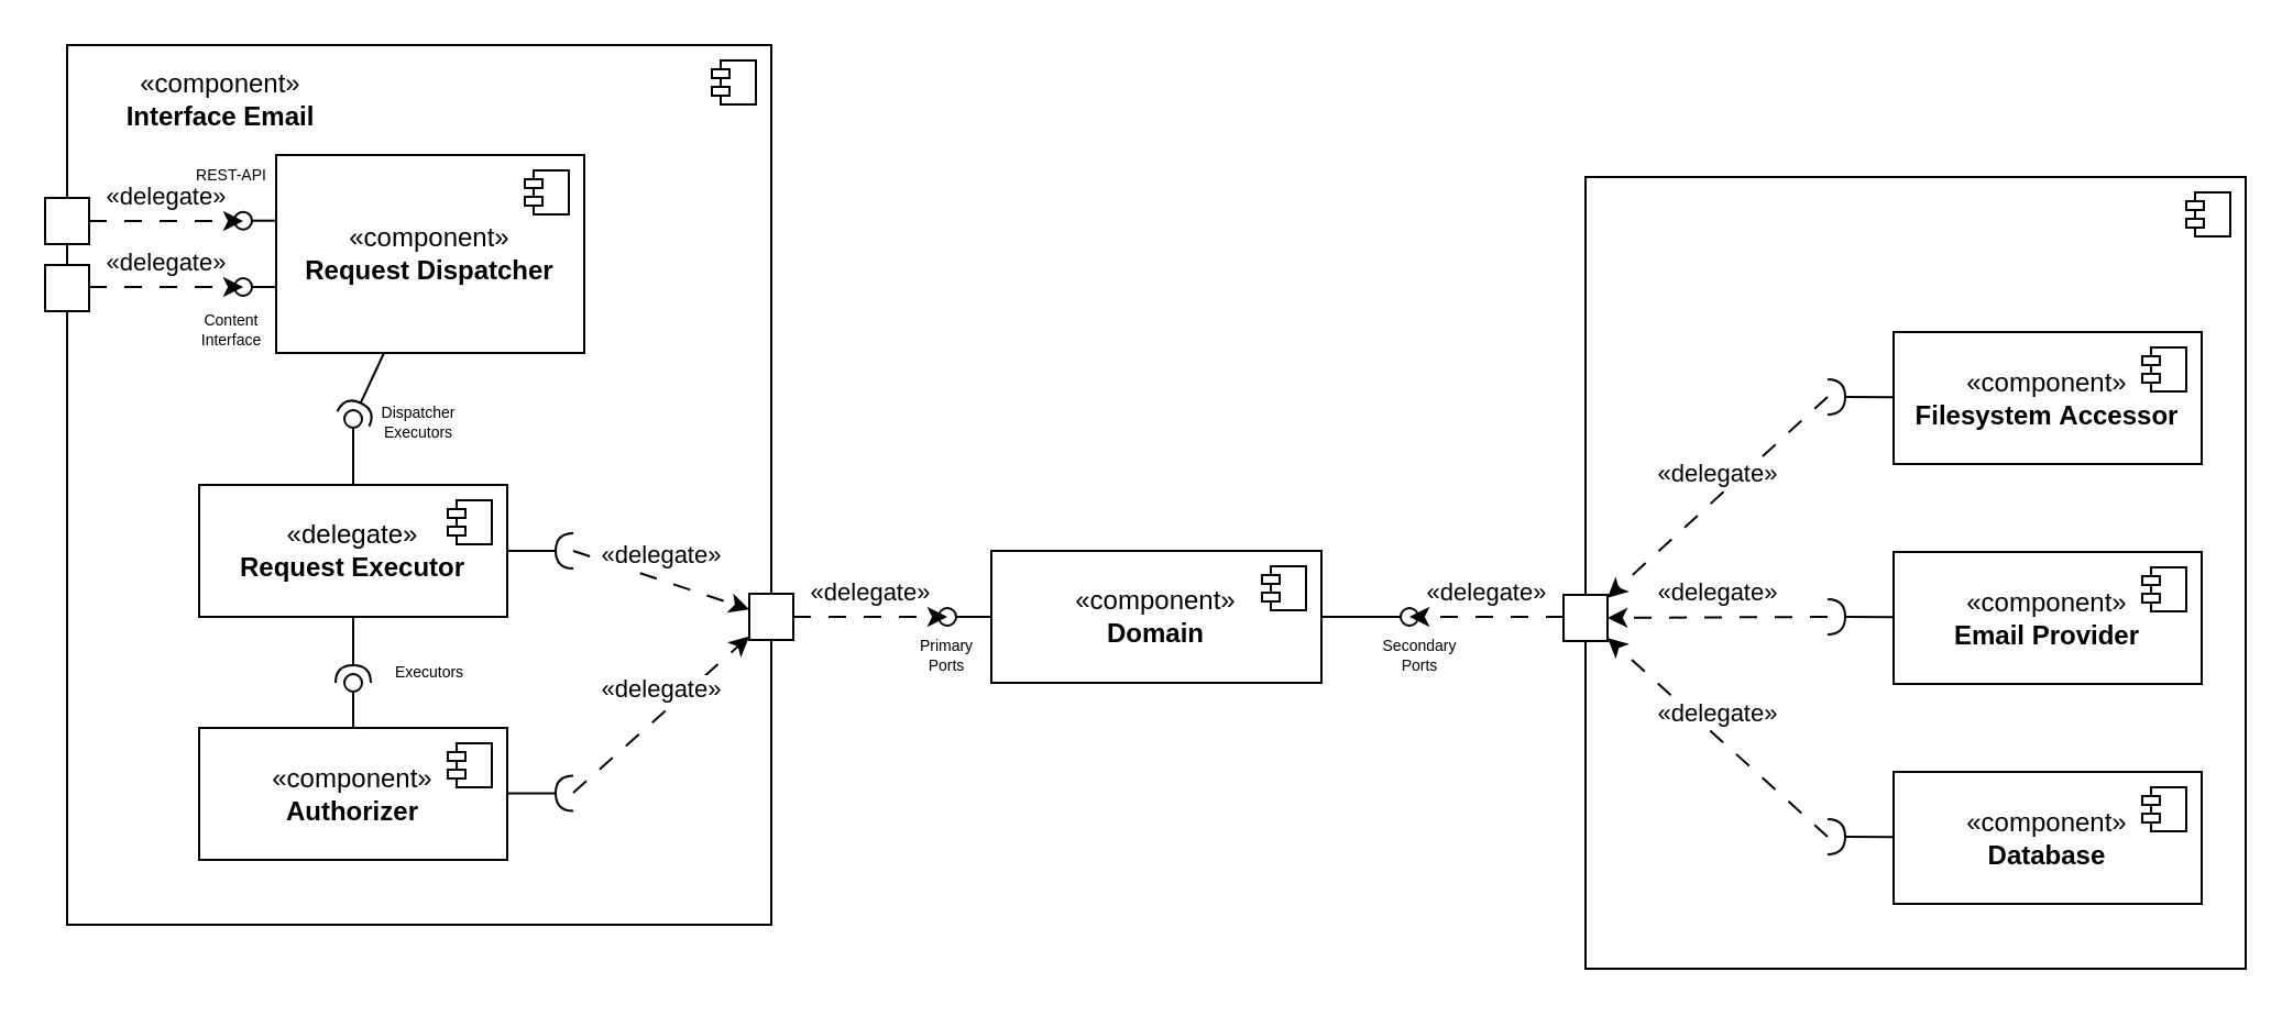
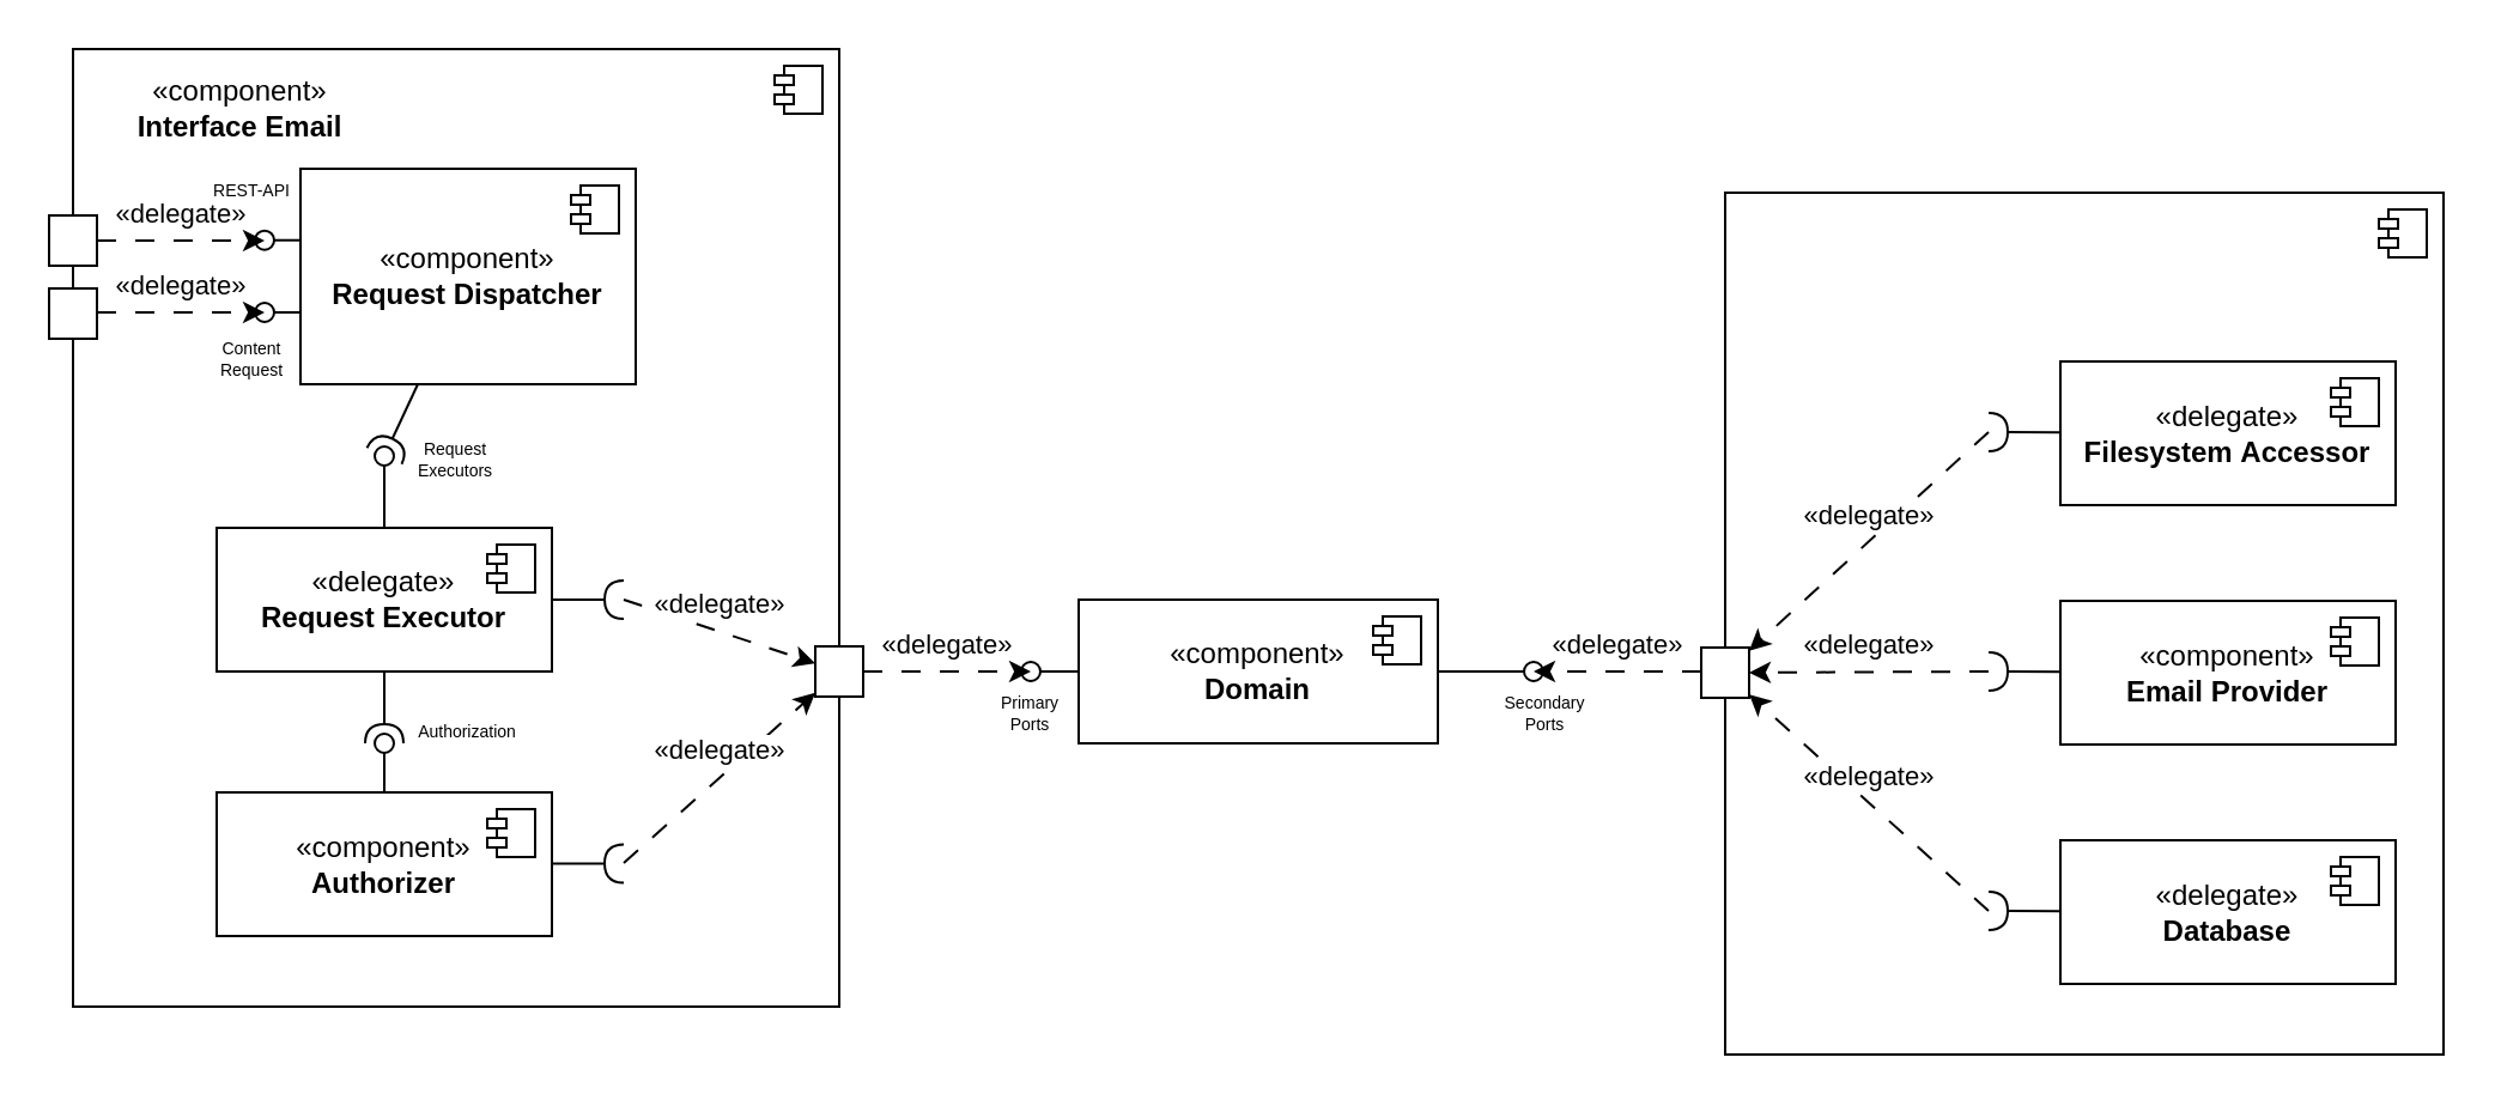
  <mxCell id="0" />
  <mxCell id="1" parent="0" />
  <mxCell id="2" value="" style="html=1;dropTarget=0;whiteSpace=wrap;" vertex="1" parent="1"><mxGeometry x="30" y="20" width="320" height="400" as="geometry" /></mxCell>
  <mxCell id="3" value="" style="shape=module;jettyWidth=8;jettyHeight=4;" vertex="1" parent="2"><mxGeometry x="1" width="20" height="20" relative="1" as="geometry"><mxPoint x="-27" y="7" as="offset" /></mxGeometry></mxCell>
  <mxCell id="4" value="" style="html=1;dropTarget=0;whiteSpace=wrap;" vertex="1" parent="1"><mxGeometry x="720" y="80" width="300" height="360" as="geometry" /></mxCell>
  <mxCell id="5" value="" style="shape=module;jettyWidth=8;jettyHeight=4;" vertex="1" parent="4"><mxGeometry x="1" width="20" height="20" relative="1" as="geometry"><mxPoint x="-27" y="7" as="offset" /></mxGeometry></mxCell>
  <mxCell id="6" value="«component»&lt;br&gt;&lt;b&gt;Domain&lt;/b&gt;" style="html=1;dropTarget=0;whiteSpace=wrap;" vertex="1" parent="1"><mxGeometry x="450" y="250" width="150" height="60" as="geometry" /></mxCell>
  <mxCell id="7" value="" style="shape=module;jettyWidth=8;jettyHeight=4;" vertex="1" parent="6"><mxGeometry x="1" width="20" height="20" relative="1" as="geometry"><mxPoint x="-27" y="7" as="offset" /></mxGeometry></mxCell>
  <mxCell id="8" value="" style="html=1;verticalAlign=bottom;labelBackgroundColor=none;endArrow=oval;endFill=0;endSize=8;rounded=0;" edge="1" parent="1" source="6"><mxGeometry width="160" relative="1" as="geometry"><mxPoint x="630" y="294.75" as="sourcePoint" /><mxPoint x="640" y="280" as="targetPoint" /></mxGeometry></mxCell>
  <mxCell id="9" value="Secondary Ports" style="text;html=1;align=center;verticalAlign=middle;whiteSpace=wrap;rounded=0;fontSize=7;" vertex="1" parent="1"><mxGeometry x="620" y="288" width="50" height="20" as="geometry" /></mxCell>
  <mxCell id="10" value="" style="html=1;verticalAlign=bottom;labelBackgroundColor=none;endArrow=oval;endFill=0;endSize=8;rounded=0;" edge="1" parent="1" source="6"><mxGeometry width="160" relative="1" as="geometry"><mxPoint x="450" y="294.75" as="sourcePoint" /><mxPoint x="430" y="280" as="targetPoint" /></mxGeometry></mxCell>
  <mxCell id="11" value="Primary Ports" style="text;html=1;align=center;verticalAlign=middle;whiteSpace=wrap;rounded=0;fontSize=7;" vertex="1" parent="1"><mxGeometry x="410" y="286" width="40" height="24" as="geometry" /></mxCell>
- <mxCell id="12" value="«component»&lt;br&gt;&lt;b&gt;Database&lt;/b&gt;" style="html=1;dropTarget=0;whiteSpace=wrap;" vertex="1" parent="1"><mxGeometry x="860" y="350.5" width="140" height="60" as="geometry" /></mxCell>
+ <mxCell id="12" value="«delegate»&lt;br&gt;&lt;b&gt;Database&lt;/b&gt;" style="html=1;dropTarget=0;whiteSpace=wrap;" vertex="1" parent="1"><mxGeometry x="860" y="350.5" width="140" height="60" as="geometry" /></mxCell>
  <mxCell id="13" value="" style="shape=module;jettyWidth=8;jettyHeight=4;" vertex="1" parent="12"><mxGeometry x="1" width="20" height="20" relative="1" as="geometry"><mxPoint x="-27" y="7" as="offset" /></mxGeometry></mxCell>
  <mxCell id="14" value="" style="rounded=0;orthogonalLoop=1;jettySize=auto;html=1;endArrow=halfCircle;endFill=0;endSize=6;strokeWidth=1;sketch=0;fontSize=12;curved=1;" edge="1" parent="1" source="12"><mxGeometry relative="1" as="geometry"><mxPoint x="830" y="330" as="sourcePoint" /><mxPoint x="830" y="380" as="targetPoint" /></mxGeometry></mxCell>
- <mxCell id="15" value="«component»&lt;br&gt;&lt;b&gt;Filesystem&lt;/b&gt;&amp;nbsp;&lt;b&gt;Accessor&lt;/b&gt;" style="html=1;dropTarget=0;whiteSpace=wrap;" vertex="1" parent="1"><mxGeometry x="860" y="150.5" width="140" height="60" as="geometry" /></mxCell>
+ <mxCell id="15" value="«delegate»&lt;br&gt;&lt;b&gt;Filesystem&lt;/b&gt;&amp;nbsp;&lt;b&gt;Accessor&lt;/b&gt;" style="html=1;dropTarget=0;whiteSpace=wrap;" vertex="1" parent="1"><mxGeometry x="860" y="150.5" width="140" height="60" as="geometry" /></mxCell>
  <mxCell id="16" value="" style="shape=module;jettyWidth=8;jettyHeight=4;" vertex="1" parent="15"><mxGeometry x="1" width="20" height="20" relative="1" as="geometry"><mxPoint x="-27" y="7" as="offset" /></mxGeometry></mxCell>
  <mxCell id="17" value="" style="rounded=0;orthogonalLoop=1;jettySize=auto;html=1;endArrow=halfCircle;endFill=0;endSize=6;strokeWidth=1;sketch=0;fontSize=12;curved=1;" edge="1" parent="1" source="15"><mxGeometry relative="1" as="geometry"><mxPoint x="820" y="320" as="sourcePoint" /><mxPoint x="830" y="180" as="targetPoint" /></mxGeometry></mxCell>
  <mxCell id="18" value="«component»&lt;br&gt;&lt;b&gt;Email Provider&lt;/b&gt;" style="html=1;dropTarget=0;whiteSpace=wrap;" vertex="1" parent="1"><mxGeometry x="860" y="250.5" width="140" height="60" as="geometry" /></mxCell>
  <mxCell id="19" value="" style="shape=module;jettyWidth=8;jettyHeight=4;" vertex="1" parent="18"><mxGeometry x="1" width="20" height="20" relative="1" as="geometry"><mxPoint x="-27" y="7" as="offset" /></mxGeometry></mxCell>
  <mxCell id="20" value="" style="rounded=0;orthogonalLoop=1;jettySize=auto;html=1;endArrow=halfCircle;endFill=0;endSize=6;strokeWidth=1;sketch=0;fontSize=12;curved=1;" edge="1" parent="1" source="18"><mxGeometry relative="1" as="geometry"><mxPoint x="848" y="220" as="sourcePoint" /><mxPoint x="830" y="280" as="targetPoint" /></mxGeometry></mxCell>
  <mxCell id="21" value="«delegate»" style="edgeStyle=orthogonalEdgeStyle;rounded=0;orthogonalLoop=1;jettySize=auto;html=1;dashed=1;dashPattern=8 8;spacingBottom=22;" edge="1" parent="1" source="22"><mxGeometry relative="1" as="geometry"><mxPoint x="640" y="280" as="targetPoint" /></mxGeometry></mxCell>
  <mxCell id="22" value="" style="html=1;rounded=0;" vertex="1" parent="1"><mxGeometry x="710" y="270" width="20" height="21" as="geometry" /></mxCell>
  <mxCell id="23" value="«delegate»" style="rounded=0;orthogonalLoop=1;jettySize=auto;html=1;dashed=1;dashPattern=8 8;spacingBottom=22;" edge="1" parent="1" target="22"><mxGeometry relative="1" as="geometry"><mxPoint x="650" y="290" as="targetPoint" /><mxPoint x="830" y="180" as="sourcePoint" /></mxGeometry></mxCell>
  <mxCell id="24" value="«delegate»" style="rounded=0;orthogonalLoop=1;jettySize=auto;html=1;dashed=1;dashPattern=8 8;spacingBottom=22;" edge="1" parent="1" target="22"><mxGeometry relative="1" as="geometry"><mxPoint x="735" y="280" as="targetPoint" /><mxPoint x="830" y="280" as="sourcePoint" /></mxGeometry></mxCell>
  <mxCell id="25" value="«delegate»" style="rounded=0;orthogonalLoop=1;jettySize=auto;html=1;dashed=1;dashPattern=8 8;spacingBottom=22;" edge="1" parent="1" target="22"><mxGeometry relative="1" as="geometry"><mxPoint x="740" y="290" as="targetPoint" /><mxPoint x="830" y="380" as="sourcePoint" /></mxGeometry></mxCell>
  <mxCell id="26" value="&lt;div&gt;«component»&lt;b&gt;&lt;br&gt;&lt;/b&gt;&lt;/div&gt;&lt;div&gt;&lt;b&gt;Request Dispatcher&lt;/b&gt;&lt;/div&gt;" style="html=1;dropTarget=0;whiteSpace=wrap;" vertex="1" parent="1"><mxGeometry x="125" y="70" width="140" height="90" as="geometry" /></mxCell>
  <mxCell id="27" value="" style="shape=module;jettyWidth=8;jettyHeight=4;" vertex="1" parent="26"><mxGeometry x="1" width="20" height="20" relative="1" as="geometry"><mxPoint x="-27" y="7" as="offset" /></mxGeometry></mxCell>
  <mxCell id="28" value="&lt;div&gt;«delegate»&lt;b&gt;&lt;br&gt;&lt;/b&gt;&lt;/div&gt;&lt;div&gt;&lt;b&gt;Request Executor&lt;/b&gt;&lt;/div&gt;" style="html=1;dropTarget=0;whiteSpace=wrap;" vertex="1" parent="1"><mxGeometry x="90" y="220" width="140" height="60" as="geometry" /></mxCell>
  <mxCell id="29" value="" style="shape=module;jettyWidth=8;jettyHeight=4;" vertex="1" parent="28"><mxGeometry x="1" width="20" height="20" relative="1" as="geometry"><mxPoint x="-27" y="7" as="offset" /></mxGeometry></mxCell>
  <mxCell id="30" value="«delegate»" style="edgeStyle=orthogonalEdgeStyle;rounded=0;orthogonalLoop=1;jettySize=auto;html=1;dashed=1;dashPattern=8 8;spacingBottom=22;" edge="1" parent="1" source="31"><mxGeometry relative="1" as="geometry"><mxPoint x="430" y="280" as="targetPoint" /></mxGeometry></mxCell>
  <mxCell id="31" value="" style="html=1;rounded=0;" vertex="1" parent="1"><mxGeometry x="340" y="269.5" width="20" height="21" as="geometry" /></mxCell>
  <mxCell id="32" value="" style="rounded=0;orthogonalLoop=1;jettySize=auto;html=1;endArrow=halfCircle;endFill=0;endSize=6;strokeWidth=1;sketch=0;fontSize=12;curved=1;" edge="1" parent="1" source="28"><mxGeometry relative="1" as="geometry"><mxPoint x="290" y="285.52" as="sourcePoint" /><mxPoint x="260" y="250" as="targetPoint" /></mxGeometry></mxCell>
  <mxCell id="33" value="«delegate»" style="rounded=0;orthogonalLoop=1;jettySize=auto;html=1;dashed=1;dashPattern=8 8;spacingBottom=22;" edge="1" parent="1" target="31"><mxGeometry relative="1" as="geometry"><mxPoint x="320" y="300" as="targetPoint" /><mxPoint x="260" y="250" as="sourcePoint" /></mxGeometry></mxCell>
  <mxCell id="34" value="" style="html=1;verticalAlign=bottom;labelBackgroundColor=none;endArrow=oval;endFill=0;endSize=8;rounded=0;" edge="1" parent="1" source="28"><mxGeometry width="160" relative="1" as="geometry"><mxPoint x="250" y="190" as="sourcePoint" /><mxPoint x="160" y="190" as="targetPoint" /></mxGeometry></mxCell>
  <mxCell id="35" value="" style="rounded=0;orthogonalLoop=1;jettySize=auto;html=1;endArrow=halfCircle;endFill=0;endSize=6;strokeWidth=1;sketch=0;fontSize=12;curved=1;" edge="1" parent="1" source="26"><mxGeometry relative="1" as="geometry"><mxPoint x="240" y="240" as="sourcePoint" /><mxPoint x="160" y="190" as="targetPoint" /></mxGeometry></mxCell>
- <mxCell id="36" value="Dispatcher Executors" style="text;html=1;align=center;verticalAlign=middle;whiteSpace=wrap;rounded=0;fontSize=7;" vertex="1" parent="1"><mxGeometry x="170" y="180" width="40" height="24" as="geometry" /></mxCell>
+ <mxCell id="36" value="Request Executors" style="text;html=1;align=center;verticalAlign=middle;whiteSpace=wrap;rounded=0;fontSize=7;" vertex="1" parent="1"><mxGeometry x="170" y="180" width="40" height="24" as="geometry" /></mxCell>
  <mxCell id="37" value="&lt;div&gt;«component»&lt;b&gt;&lt;br&gt;&lt;/b&gt;&lt;/div&gt;&lt;div&gt;&lt;b&gt;Authorizer&lt;/b&gt;&lt;/div&gt;" style="html=1;dropTarget=0;whiteSpace=wrap;" vertex="1" parent="1"><mxGeometry x="90" y="330.5" width="140" height="60" as="geometry" /></mxCell>
  <mxCell id="38" value="" style="shape=module;jettyWidth=8;jettyHeight=4;" vertex="1" parent="37"><mxGeometry x="1" width="20" height="20" relative="1" as="geometry"><mxPoint x="-27" y="7" as="offset" /></mxGeometry></mxCell>
  <mxCell id="39" value="" style="rounded=0;orthogonalLoop=1;jettySize=auto;html=1;endArrow=halfCircle;endFill=0;endSize=6;strokeWidth=1;sketch=0;fontSize=12;curved=1;" edge="1" parent="1"><mxGeometry relative="1" as="geometry"><mxPoint x="230" y="360.26" as="sourcePoint" /><mxPoint x="260" y="360.26" as="targetPoint" /></mxGeometry></mxCell>
  <mxCell id="40" value="«delegate»" style="rounded=0;orthogonalLoop=1;jettySize=auto;html=1;dashed=1;dashPattern=8 8;spacingBottom=22;" edge="1" parent="1" target="31"><mxGeometry relative="1" as="geometry"><mxPoint x="350" y="284" as="targetPoint" /><mxPoint x="260" y="360" as="sourcePoint" /></mxGeometry></mxCell>
  <mxCell id="41" value="" style="html=1;verticalAlign=bottom;labelBackgroundColor=none;endArrow=oval;endFill=0;endSize=8;rounded=0;" edge="1" parent="1" source="37"><mxGeometry width="160" relative="1" as="geometry"><mxPoint x="210" y="301" as="sourcePoint" /><mxPoint x="160" y="310" as="targetPoint" /></mxGeometry></mxCell>
  <mxCell id="42" value="" style="rounded=0;orthogonalLoop=1;jettySize=auto;html=1;endArrow=halfCircle;endFill=0;endSize=6;strokeWidth=1;sketch=0;fontSize=12;curved=1;" edge="1" parent="1" source="28"><mxGeometry relative="1" as="geometry"><mxPoint x="170" y="160" as="sourcePoint" /><mxPoint x="160" y="310" as="targetPoint" /></mxGeometry></mxCell>
- <mxCell id="43" value="Executors" style="text;html=1;align=center;verticalAlign=middle;whiteSpace=wrap;rounded=0;fontSize=7;" vertex="1" parent="1"><mxGeometry x="170" y="294" width="50" height="24" as="geometry" /></mxCell>
+ <mxCell id="43" value="Authorization" style="text;html=1;align=center;verticalAlign=middle;whiteSpace=wrap;rounded=0;fontSize=7;" vertex="1" parent="1"><mxGeometry x="170" y="294" width="50" height="24" as="geometry" /></mxCell>
  <mxCell id="44" value="«component»&lt;br&gt;&lt;b&gt;Interface Email&lt;/b&gt;" style="text;html=1;align=center;verticalAlign=middle;whiteSpace=wrap;rounded=0;" vertex="1" parent="1"><mxGeometry x="30" y="20" width="140" height="50" as="geometry" /></mxCell>
  <mxCell id="45" value="" style="html=1;rounded=0;" vertex="1" parent="1"><mxGeometry x="20" y="89.5" width="20" height="21" as="geometry" /></mxCell>
  <mxCell id="46" value="" style="html=1;verticalAlign=bottom;labelBackgroundColor=none;endArrow=oval;endFill=0;endSize=8;rounded=0;" edge="1" parent="1"><mxGeometry width="160" relative="1" as="geometry"><mxPoint x="125" y="99.85" as="sourcePoint" /><mxPoint x="110" y="99.85" as="targetPoint" /></mxGeometry></mxCell>
  <mxCell id="47" value="«delegate»" style="rounded=0;orthogonalLoop=1;jettySize=auto;html=1;dashed=1;dashPattern=8 8;spacingBottom=22;" edge="1" parent="1" source="45"><mxGeometry relative="1" as="geometry"><mxPoint x="110" y="100" as="targetPoint" /><mxPoint x="270" y="240" as="sourcePoint" /></mxGeometry></mxCell>
  <mxCell id="48" value="REST-API" style="text;html=1;align=center;verticalAlign=middle;whiteSpace=wrap;rounded=0;fontSize=7;" vertex="1" parent="1"><mxGeometry x="85" y="69.5" width="40" height="20" as="geometry" /></mxCell>
  <mxCell id="49" value="" style="html=1;verticalAlign=bottom;labelBackgroundColor=none;endArrow=oval;endFill=0;endSize=8;rounded=0;" edge="1" parent="1"><mxGeometry width="160" relative="1" as="geometry"><mxPoint x="125" y="130" as="sourcePoint" /><mxPoint x="110" y="130" as="targetPoint" /></mxGeometry></mxCell>
  <mxCell id="50" value="«delegate»" style="rounded=0;orthogonalLoop=1;jettySize=auto;html=1;dashed=1;dashPattern=8 8;spacingBottom=22;" edge="1" parent="1"><mxGeometry relative="1" as="geometry"><mxPoint x="110" y="130" as="targetPoint" /><mxPoint x="40" y="130" as="sourcePoint" /></mxGeometry></mxCell>
  <mxCell id="51" value="" style="html=1;rounded=0;" vertex="1" parent="1"><mxGeometry x="20" y="120" width="20" height="21" as="geometry" /></mxCell>
- <mxCell id="52" value="Content Interface" style="text;html=1;align=center;verticalAlign=middle;whiteSpace=wrap;rounded=0;fontSize=7;" vertex="1" parent="1"><mxGeometry x="85" y="140" width="40" height="20" as="geometry" /></mxCell>
+ <mxCell id="52" value="Content Request" style="text;html=1;align=center;verticalAlign=middle;whiteSpace=wrap;rounded=0;fontSize=7;" vertex="1" parent="1"><mxGeometry x="85" y="140" width="40" height="20" as="geometry" /></mxCell>
